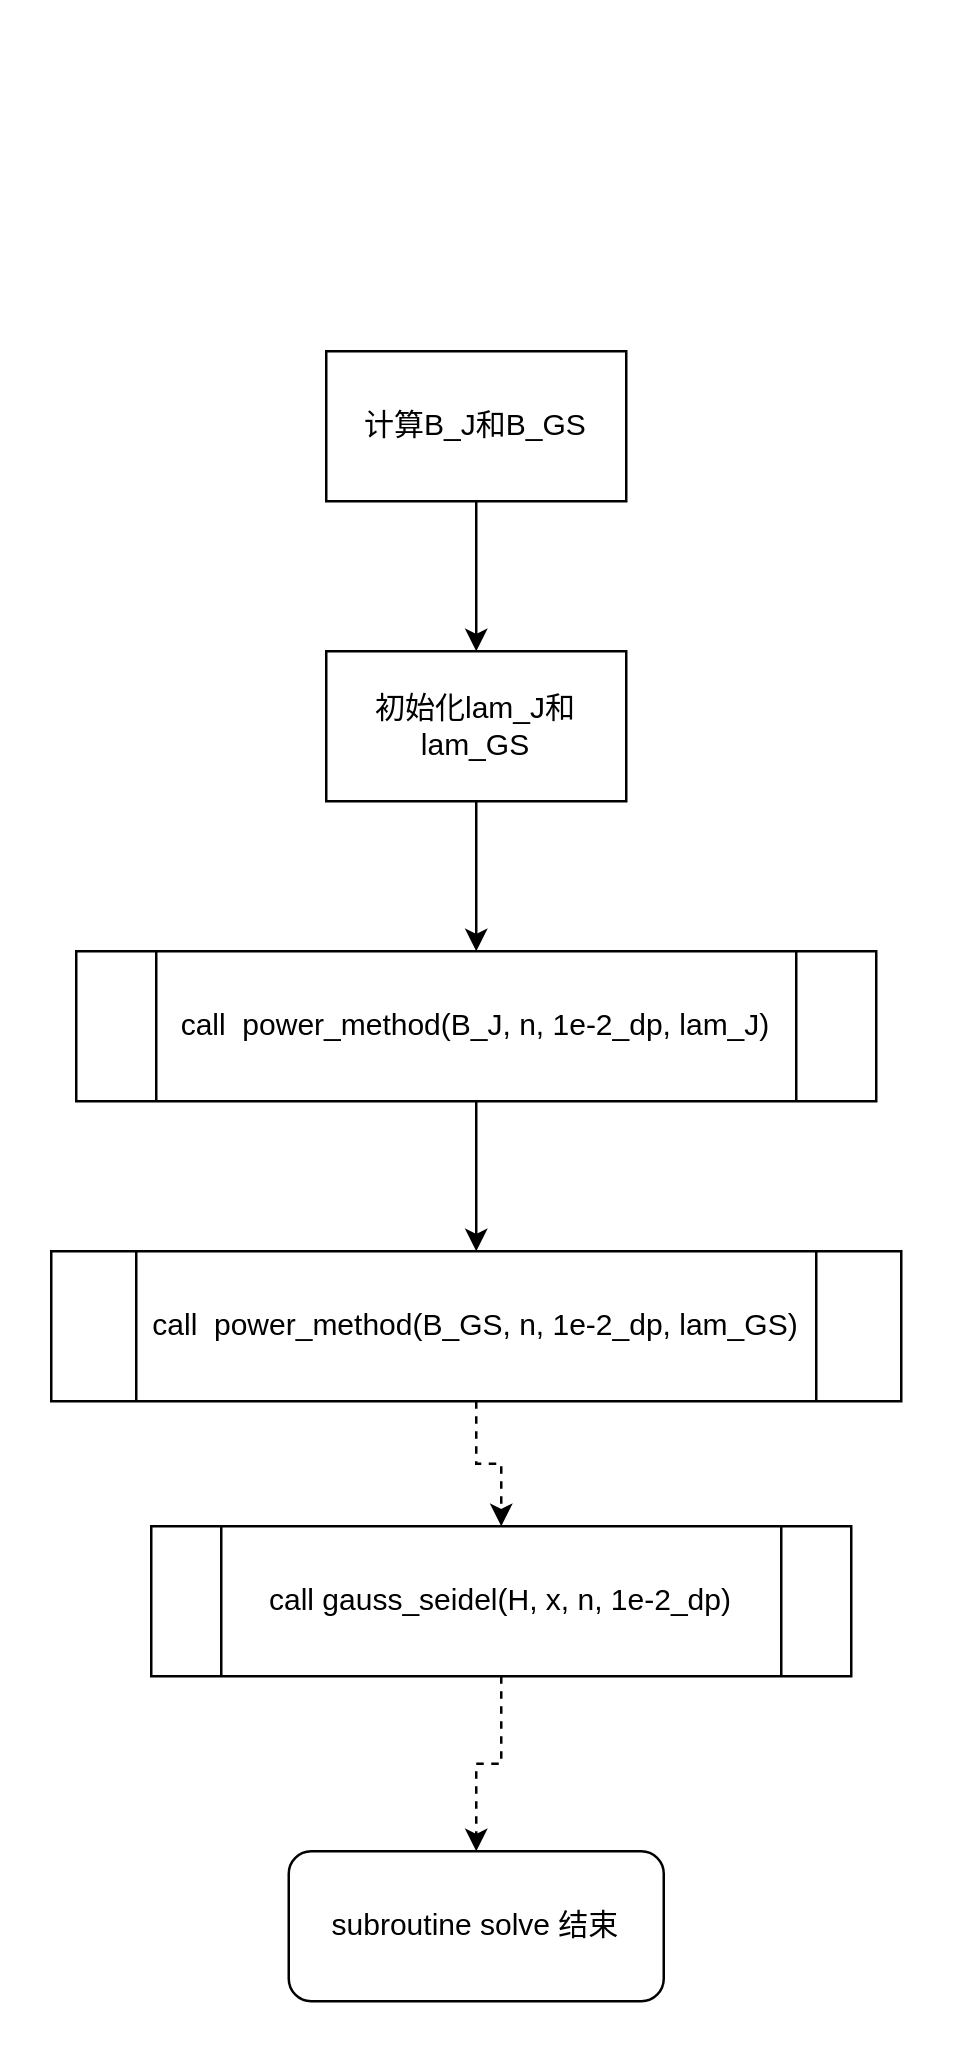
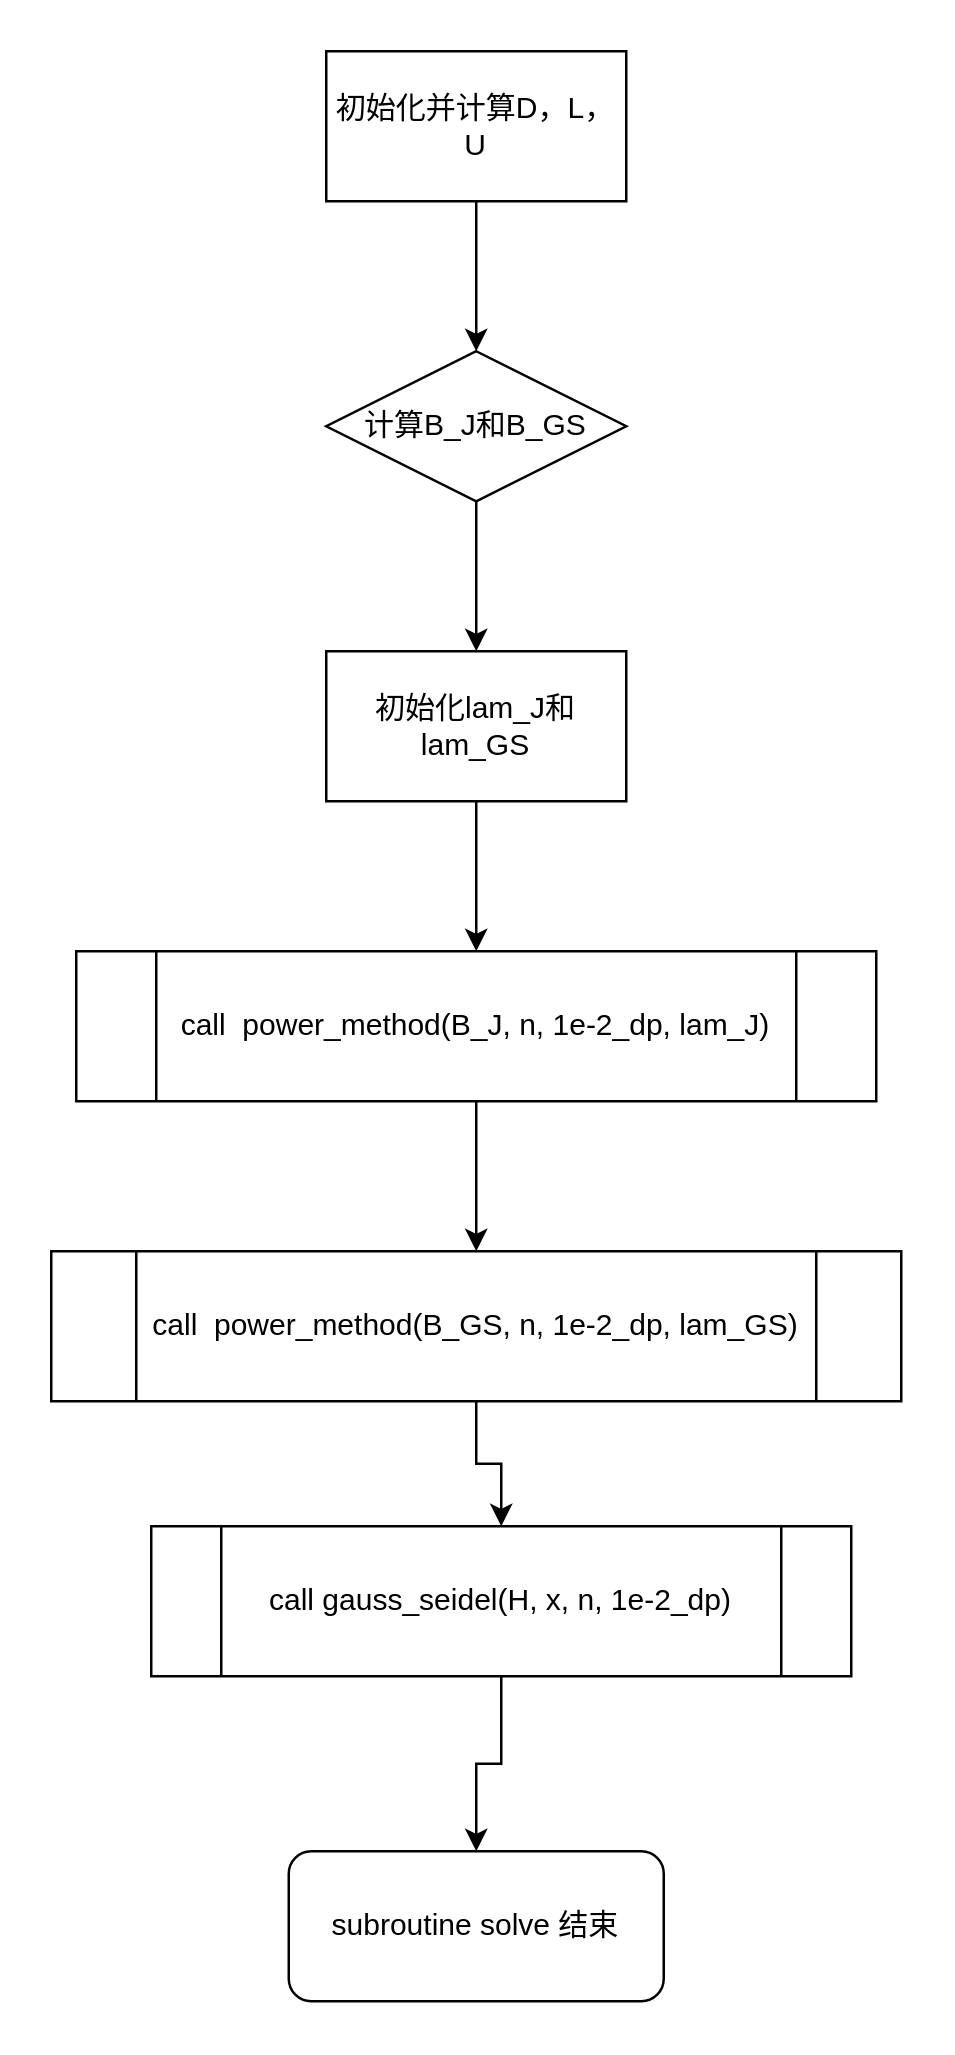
  <mxCell id="0" />
  <mxCell id="1" parent="0" />
  <mxCell id="2" value="" style="edgeStyle=orthogonalEdgeStyle;rounded=0;orthogonalLoop=1;jettySize=auto;html=1;" parent="1" source="3" edge="1"><mxGeometry relative="1" as="geometry"><mxPoint x="190" y="260" as="targetPoint" /></mxGeometry></mxCell>
- <mxCell id="3" value="计算B_J和B_GS" style="rounded=0;whiteSpace=wrap;html=1;" parent="1" vertex="1"><mxGeometry x="130" y="140" width="120" height="60" as="geometry" /></mxCell>
+ <mxCell id="3" value="计算B_J和B_GS" style="rhombus;whiteSpace=wrap;html=1;" parent="1" vertex="1"><mxGeometry x="130" y="140" width="120" height="60" as="geometry" /></mxCell>
+ <mxCell id="4" style="edgeStyle=orthogonalEdgeStyle;rounded=0;orthogonalLoop=1;jettySize=auto;html=1;entryX=0.5;entryY=0;entryDx=0;entryDy=0;" edge="1" parent="1" source="5" target="3"><mxGeometry relative="1" as="geometry" /></mxCell>
+ <mxCell id="5" value="初始化并计算D，L，U" style="rounded=0;whiteSpace=wrap;html=1;" vertex="1" parent="1"><mxGeometry x="130" y="20" width="120" height="60" as="geometry" /></mxCell>
  <mxCell id="6" value="" style="edgeStyle=orthogonalEdgeStyle;rounded=0;orthogonalLoop=1;jettySize=auto;html=1;" edge="1" parent="1" source="7"><mxGeometry relative="1" as="geometry"><mxPoint x="190" y="380" as="targetPoint" /></mxGeometry></mxCell>
  <mxCell id="7" value="初始化lam_J和lam_GS" style="rounded=0;whiteSpace=wrap;html=1;" vertex="1" parent="1"><mxGeometry x="130" y="260" width="120" height="60" as="geometry" /></mxCell>
  <mxCell id="8" style="edgeStyle=orthogonalEdgeStyle;rounded=0;orthogonalLoop=1;jettySize=auto;html=1;entryX=0.5;entryY=0;entryDx=0;entryDy=0;" edge="1" parent="1" source="9" target="11"><mxGeometry relative="1" as="geometry" /></mxCell>
  <mxCell id="9" value="call&amp;nbsp;&amp;nbsp;power_method(B_J, n, 1e-2_dp, lam_J)" style="shape=process;whiteSpace=wrap;html=1;backgroundOutline=1;" vertex="1" parent="1"><mxGeometry x="30" y="380" width="320" height="60" as="geometry" /></mxCell>
- <mxCell id="10" style="edgeStyle=orthogonalEdgeStyle;rounded=0;orthogonalLoop=1;jettySize=auto;html=1;entryX=0.5;entryY=0;entryDx=0;entryDy=0;dashed=1;" edge="1" parent="1" source="11" target="13"><mxGeometry relative="1" as="geometry" /></mxCell>
+ <mxCell id="10" style="edgeStyle=orthogonalEdgeStyle;rounded=0;orthogonalLoop=1;jettySize=auto;html=1;entryX=0.5;entryY=0;entryDx=0;entryDy=0;" edge="1" parent="1" source="11" target="13"><mxGeometry relative="1" as="geometry" /></mxCell>
  <mxCell id="11" value="call&amp;nbsp;&amp;nbsp;power_method(B_GS, n, 1e-2_dp, lam_GS)" style="shape=process;whiteSpace=wrap;html=1;backgroundOutline=1;" vertex="1" parent="1"><mxGeometry x="20" y="500" width="340" height="60" as="geometry" /></mxCell>
- <mxCell id="12" style="edgeStyle=orthogonalEdgeStyle;rounded=0;orthogonalLoop=1;jettySize=auto;html=1;entryX=0.5;entryY=0;entryDx=0;entryDy=0;dashed=1;" edge="1" parent="1" source="13" target="14"><mxGeometry relative="1" as="geometry" /></mxCell>
+ <mxCell id="12" style="edgeStyle=orthogonalEdgeStyle;rounded=0;orthogonalLoop=1;jettySize=auto;html=1;entryX=0.5;entryY=0;entryDx=0;entryDy=0;" edge="1" parent="1" source="13" target="14"><mxGeometry relative="1" as="geometry" /></mxCell>
  <mxCell id="13" value="call gauss_seidel(H, x, n, 1e-2_dp)" style="shape=process;whiteSpace=wrap;html=1;backgroundOutline=1;" vertex="1" parent="1"><mxGeometry x="60" y="610" width="280" height="60" as="geometry" /></mxCell>
  <mxCell id="14" value="subroutine solve 结束" style="rounded=1;whiteSpace=wrap;html=1;" vertex="1" parent="1"><mxGeometry x="115" y="740" width="150" height="60" as="geometry" /></mxCell>
